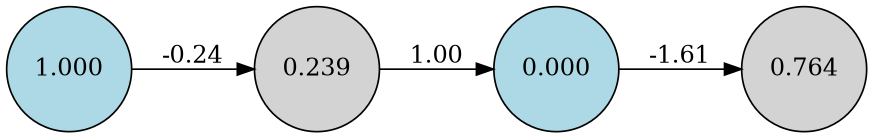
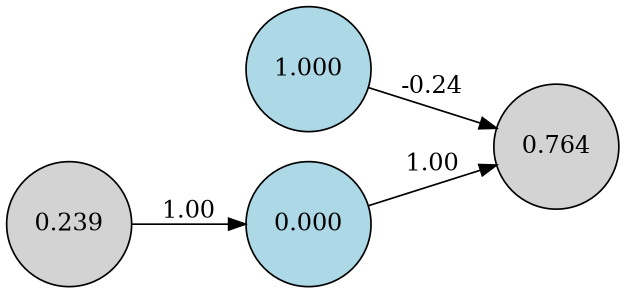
  digraph {
    rankdir=LR
    node [fillcolor=lightblue shape=circle style=filled]
    n1 [label=0.000]
    n2 [fillcolor=lightgray label=0.764]
    n3 [label=1.000]
    n4 [fillcolor=lightgray label=0.239]
-   n1 -> n2 [label=-1.61]
-   n3 -> n4 [label=-0.24]
+   n1 -> n2 [label=1.00]
+   n3 -> n2 [label=-0.24]
    n4 -> n1 [label=1.00]
  }
